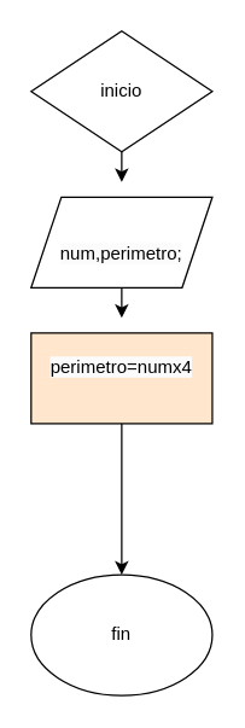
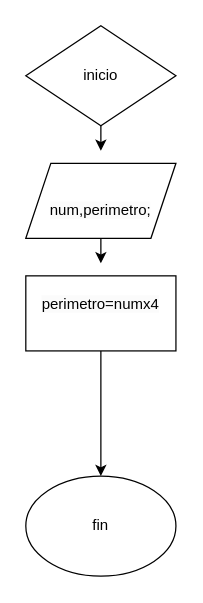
  <mxCell id="0" />
  <mxCell id="1" parent="0" />
  <mxCell id="2" value="inicio" style="rhombus;whiteSpace=wrap;html=1;" vertex="1" parent="1"><mxGeometry x="20" width="120" height="80" as="geometry" y="20" /></mxCell>
  <mxCell id="3" value="fin" style="ellipse;whiteSpace=wrap;html=1;" vertex="1" parent="1"><mxGeometry x="20" y="380" width="120" height="80" as="geometry" /></mxCell>
  <mxCell id="4" value="" style="endArrow=classic;html=1;rounded=0;exitX=0.5;exitY=1;exitDx=0;exitDy=0;" edge="1" parent="1" source="2"><mxGeometry width="50" height="50" relative="1" as="geometry"><mxPoint x="90" y="250" as="sourcePoint" /><mxPoint x="80" y="120" as="targetPoint" /></mxGeometry></mxCell>
  <mxCell id="5" value="" style="endArrow=classic;html=1;rounded=0;exitX=0.5;exitY=1;exitDx=0;exitDy=0;" edge="1" parent="1"><mxGeometry width="50" height="50" relative="1" as="geometry"><mxPoint x="80" y="180" as="sourcePoint" /><mxPoint x="80" y="210" as="targetPoint" /></mxGeometry></mxCell>
  <mxCell id="6" value="" style="endArrow=classic;html=1;rounded=0;exitX=0.5;exitY=1;exitDx=0;exitDy=0;entryX=0.5;entryY=0;entryDx=0;entryDy=0;" edge="1" parent="1" source="8" target="3"><mxGeometry width="50" height="50" relative="1" as="geometry"><mxPoint x="80" y="300" as="sourcePoint" /><mxPoint x="140" y="300" as="targetPoint" /></mxGeometry></mxCell>
  <mxCell id="7" value="&lt;br&gt;&lt;span style=&quot;color: rgb(0, 0, 0); font-family: Helvetica; font-size: 12px; font-style: normal; font-variant-ligatures: normal; font-variant-caps: normal; font-weight: 400; letter-spacing: normal; orphans: 2; text-align: center; text-indent: 0px; text-transform: none; widows: 2; word-spacing: 0px; -webkit-text-stroke-width: 0px; background-color: rgb(251, 251, 251); text-decoration-thickness: initial; text-decoration-style: initial; text-decoration-color: initial; float: none; display: inline !important;&quot;&gt;num,perimetro;&lt;/span&gt;&lt;br&gt;" style="shape=parallelogram;perimeter=parallelogramPerimeter;whiteSpace=wrap;html=1;fixedSize=1;" vertex="1" parent="1"><mxGeometry x="20" y="130" width="120" height="60" as="geometry" /></mxCell>
- <mxCell id="8" value="&#10;&lt;span style=&quot;color: rgb(0, 0, 0); font-family: Helvetica; font-size: 12px; font-style: normal; font-variant-ligatures: normal; font-variant-caps: normal; font-weight: 400; letter-spacing: normal; orphans: 2; text-align: center; text-indent: 0px; text-transform: none; widows: 2; word-spacing: 0px; -webkit-text-stroke-width: 0px; background-color: rgb(251, 251, 251); text-decoration-thickness: initial; text-decoration-style: initial; text-decoration-color: initial; float: none; display: inline !important;&quot;&gt;perimetro=numx4&lt;/span&gt;&#10;&#10;" style="rounded=0;whiteSpace=wrap;html=1;fillColor=#ffe6cc;" vertex="1" parent="1"><mxGeometry x="20" y="220" width="120" height="60" as="geometry" /></mxCell>
+ <mxCell id="8" value="&#10;&lt;span style=&quot;color: rgb(0, 0, 0); font-family: Helvetica; font-size: 12px; font-style: normal; font-variant-ligatures: normal; font-variant-caps: normal; font-weight: 400; letter-spacing: normal; orphans: 2; text-align: center; text-indent: 0px; text-transform: none; widows: 2; word-spacing: 0px; -webkit-text-stroke-width: 0px; background-color: rgb(251, 251, 251); text-decoration-thickness: initial; text-decoration-style: initial; text-decoration-color: initial; float: none; display: inline !important;&quot;&gt;perimetro=numx4&lt;/span&gt;&#10;&#10;" style="rounded=0;whiteSpace=wrap;html=1;" vertex="1" parent="1"><mxGeometry x="20" y="220" width="120" height="60" as="geometry" /></mxCell>
